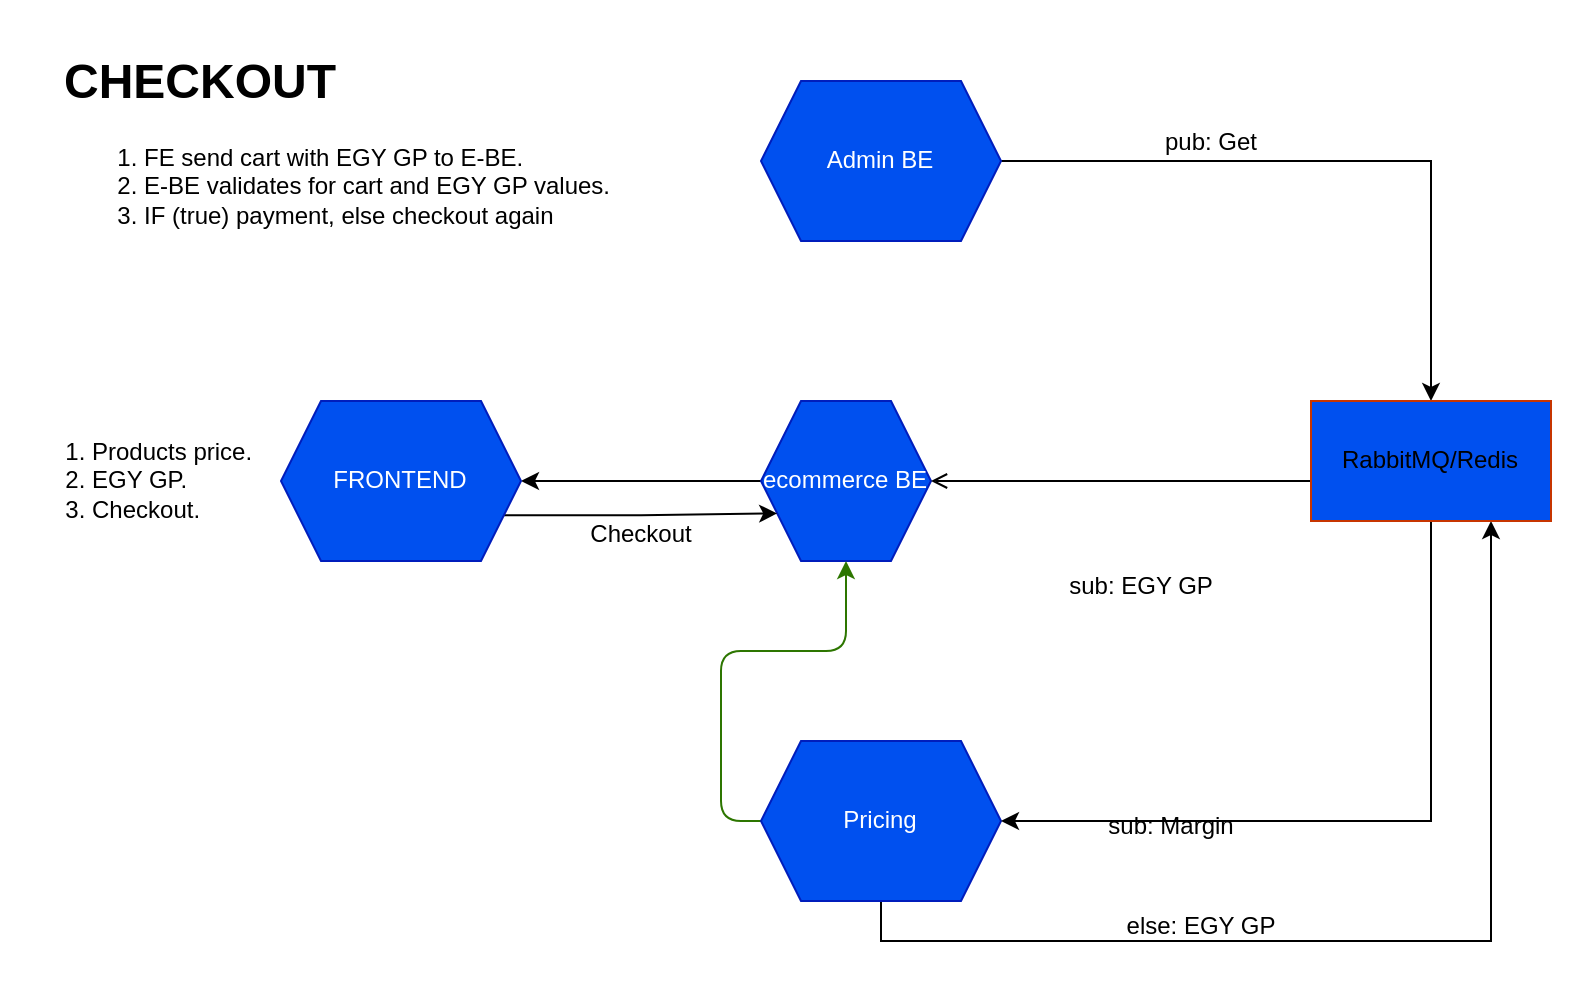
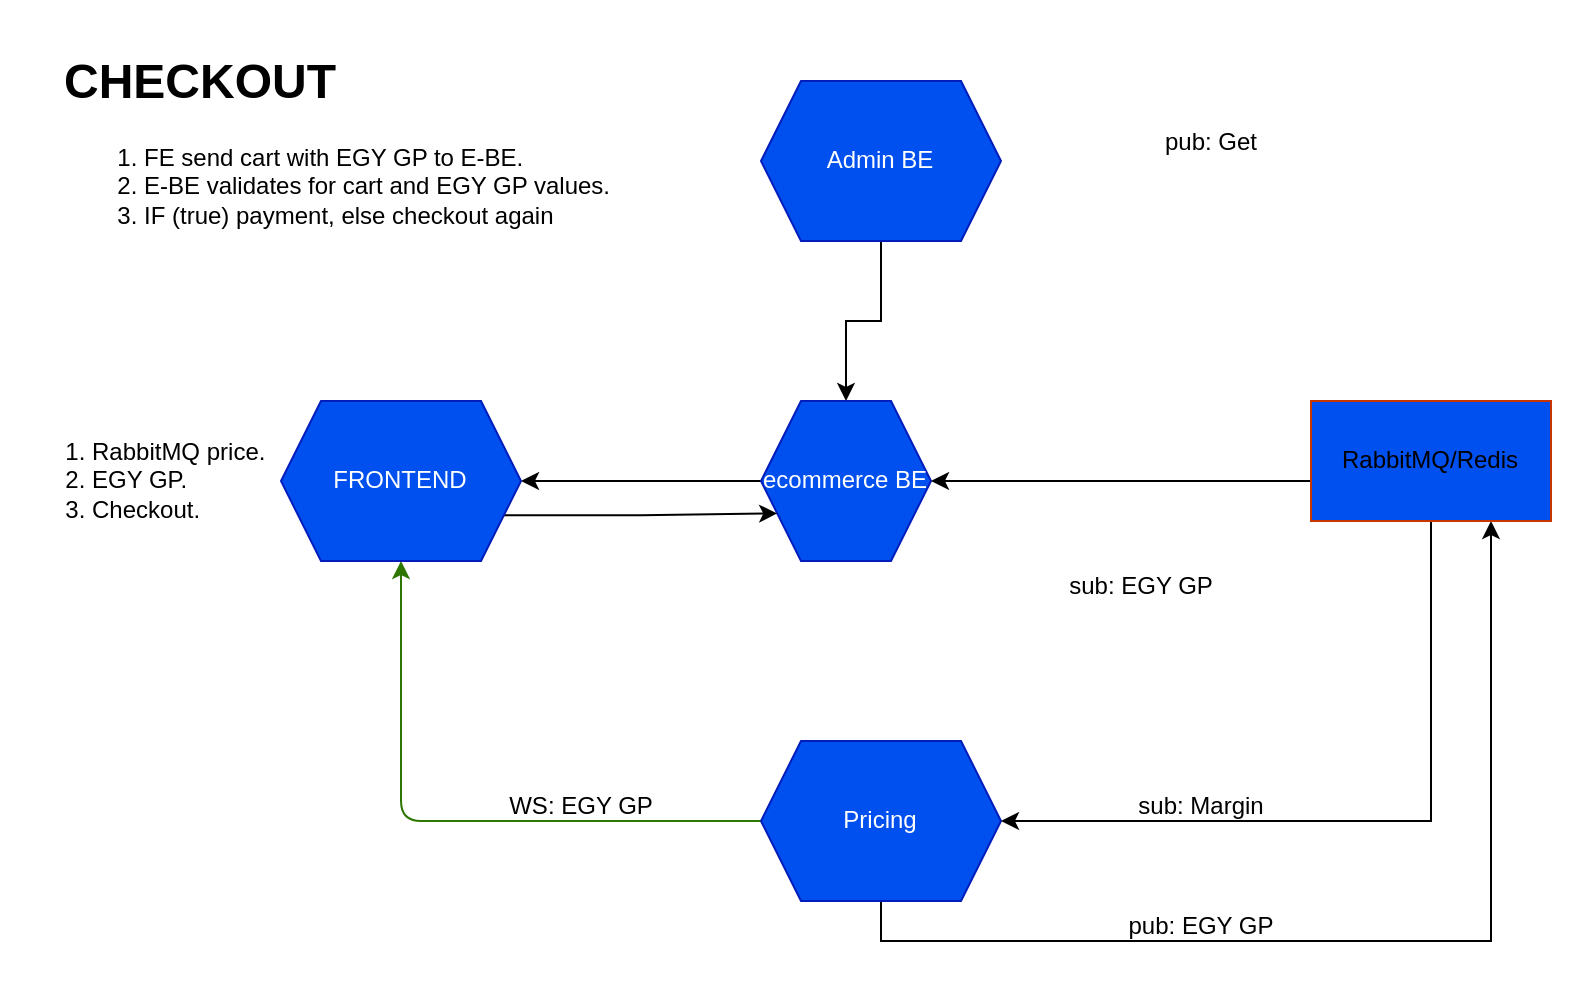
  <mxCell id="0" />
  <mxCell id="1" parent="0" />
- <mxCell id="2" style="edgeStyle=orthogonalEdgeStyle;rounded=0;orthogonalLoop=1;jettySize=auto;html=1;" edge="1" parent="1" source="3" target="11"><mxGeometry relative="1" as="geometry" /></mxCell>
+ <mxCell id="2" style="edgeStyle=orthogonalEdgeStyle;rounded=0;orthogonalLoop=1;jettySize=auto;html=1;" edge="1" parent="1" source="3" target="5"><mxGeometry relative="1" as="geometry" /></mxCell>
  <mxCell id="3" value="Admin BE" style="shape=hexagon;perimeter=hexagonPerimeter2;whiteSpace=wrap;html=1;fixedSize=1;fillColor=#0050ef;fontColor=#ffffff;strokeColor=#001DBC;" vertex="1" parent="1"><mxGeometry x="380" y="40" width="120" height="80" as="geometry" /></mxCell>
  <mxCell id="4" style="edgeStyle=orthogonalEdgeStyle;rounded=0;orthogonalLoop=1;jettySize=auto;html=1;exitX=0;exitY=0.5;exitDx=0;exitDy=0;entryX=1;entryY=0.5;entryDx=0;entryDy=0;" edge="1" parent="1" source="5" target="17"><mxGeometry relative="1" as="geometry" /></mxCell>
  <mxCell id="5" value="ecommerce BE" style="shape=hexagon;perimeter=hexagonPerimeter2;whiteSpace=wrap;html=1;fixedSize=1;fillColor=#0050ef;fontColor=#ffffff;strokeColor=#001DBC;" vertex="1" parent="1"><mxGeometry x="380" y="200" width="85" height="80" as="geometry" /></mxCell>
  <mxCell id="6" style="edgeStyle=orthogonalEdgeStyle;rounded=0;orthogonalLoop=1;jettySize=auto;html=1;exitX=0.5;exitY=1;exitDx=0;exitDy=0;entryX=0.75;entryY=1;entryDx=0;entryDy=0;" edge="1" parent="1" source="8" target="11"><mxGeometry relative="1" as="geometry"><mxPoint x="750" y="270" as="targetPoint" /></mxGeometry></mxCell>
- <mxCell id="7" style="edgeStyle=orthogonalEdgeStyle;rounded=1;orthogonalLoop=1;jettySize=auto;html=1;exitX=0;exitY=0.5;exitDx=0;exitDy=0;curved=0;fillColor=#60a917;strokeColor=#2D7600;" edge="1" parent="1" source="8" target="5"><mxGeometry relative="1" as="geometry" /></mxCell>
+ <mxCell id="7" style="edgeStyle=orthogonalEdgeStyle;rounded=1;orthogonalLoop=1;jettySize=auto;html=1;exitX=0;exitY=0.5;exitDx=0;exitDy=0;entryX=0.5;entryY=1;entryDx=0;entryDy=0;curved=0;fillColor=#60a917;strokeColor=#2D7600;" edge="1" parent="1" source="8" target="17"><mxGeometry relative="1" as="geometry" /></mxCell>
  <mxCell id="8" value="Pricing" style="shape=hexagon;perimeter=hexagonPerimeter2;whiteSpace=wrap;html=1;fixedSize=1;fillColor=#0050ef;fontColor=#ffffff;strokeColor=#001DBC;" vertex="1" parent="1"><mxGeometry x="380" y="370" width="120" height="80" as="geometry" /></mxCell>
  <mxCell id="9" style="edgeStyle=orthogonalEdgeStyle;rounded=0;orthogonalLoop=1;jettySize=auto;html=1;entryX=1;entryY=0.5;entryDx=0;entryDy=0;" edge="1" parent="1" source="11" target="8"><mxGeometry relative="1" as="geometry"><Array as="points"><mxPoint x="715" y="410" /></Array></mxGeometry></mxCell>
- <mxCell id="10" style="edgeStyle=orthogonalEdgeStyle;rounded=0;orthogonalLoop=1;jettySize=auto;html=1;entryX=1;entryY=0.5;entryDx=0;entryDy=0;endArrow=open;" edge="1" parent="1" source="11" target="5"><mxGeometry relative="1" as="geometry"><Array as="points"><mxPoint x="660" y="240" /><mxPoint x="660" y="240" /></Array></mxGeometry></mxCell>
+ <mxCell id="10" style="edgeStyle=orthogonalEdgeStyle;rounded=0;orthogonalLoop=1;jettySize=auto;html=1;entryX=1;entryY=0.5;entryDx=0;entryDy=0;" edge="1" parent="1" source="11" target="5"><mxGeometry relative="1" as="geometry"><Array as="points"><mxPoint x="660" y="240" /><mxPoint x="660" y="240" /></Array></mxGeometry></mxCell>
  <mxCell id="11" value="RabbitMQ/Redis" style="rounded=0;whiteSpace=wrap;html=1;fillColor=#0050ef;fontColor=#000000;strokeColor=#C73500;" vertex="1" parent="1"><mxGeometry x="655" y="200" width="120" height="60" as="geometry" /></mxCell>
  <mxCell id="12" value="pub: Get" style="text;html=1;align=center;verticalAlign=middle;resizable=0;points=[];autosize=1;strokeColor=none;fillColor=none;" vertex="1" parent="1"><mxGeometry x="560" y="56" width="90" height="30" as="geometry" /></mxCell>
- <mxCell id="13" value="sub: Margin" style="text;html=1;align=center;verticalAlign=middle;resizable=0;points=[];autosize=1;strokeColor=none;fillColor=none;" vertex="1" parent="1"><mxGeometry x="540" y="398" width="90" height="30" as="geometry" /></mxCell>
- <mxCell id="14" value="else: EGY GP" style="text;html=1;align=center;verticalAlign=middle;resizable=0;points=[];autosize=1;strokeColor=none;fillColor=none;" vertex="1" parent="1"><mxGeometry x="550" y="448" width="100" height="30" as="geometry" /></mxCell>
+ <mxCell id="13" value="sub: Margin" style="text;html=1;align=center;verticalAlign=middle;resizable=0;points=[];autosize=1;strokeColor=none;fillColor=none;" vertex="1" parent="1"><mxGeometry x="555" y="388" width="90" height="30" as="geometry" /></mxCell>
+ <mxCell id="14" value="pub: EGY GP" style="text;html=1;align=center;verticalAlign=middle;resizable=0;points=[];autosize=1;strokeColor=none;fillColor=none;" vertex="1" parent="1"><mxGeometry x="550" y="448" width="100" height="30" as="geometry" /></mxCell>
  <mxCell id="15" value="sub: EGY GP" style="text;html=1;align=center;verticalAlign=middle;resizable=0;points=[];autosize=1;strokeColor=none;fillColor=none;" vertex="1" parent="1"><mxGeometry x="520" y="278" width="100" height="30" as="geometry" /></mxCell>
  <mxCell id="16" style="edgeStyle=orthogonalEdgeStyle;rounded=0;orthogonalLoop=1;jettySize=auto;html=1;exitX=1;exitY=0.75;exitDx=0;exitDy=0;entryX=0;entryY=0.75;entryDx=0;entryDy=0;" edge="1" parent="1" source="17" target="5"><mxGeometry relative="1" as="geometry" /></mxCell>
  <mxCell id="17" value="FRONTEND" style="shape=hexagon;perimeter=hexagonPerimeter2;whiteSpace=wrap;html=1;fixedSize=1;fillColor=#0050ef;fontColor=#ffffff;strokeColor=#001DBC;" vertex="1" parent="1"><mxGeometry x="140" y="200" width="120" height="80" as="geometry" /></mxCell>
- <mxCell id="18" value="&lt;ol&gt;&lt;li&gt;&lt;span style=&quot;background-color: initial;&quot;&gt;Products price.&lt;/span&gt;&lt;/li&gt;&lt;li&gt;&lt;span style=&quot;background-color: initial;&quot;&gt;EGY GP.&lt;/span&gt;&lt;/li&gt;&lt;li&gt;&lt;span style=&quot;background-color: initial;&quot;&gt;Checkout.&lt;/span&gt;&lt;/li&gt;&lt;/ol&gt;" style="text;html=1;align=left;verticalAlign=middle;whiteSpace=wrap;rounded=0;spacing=-14;" vertex="1" parent="1"><mxGeometry x="20" y="180" width="110" height="120" as="geometry" /></mxCell>
+ <mxCell id="18" value="&lt;ol&gt;&lt;li&gt;&lt;span style=&quot;background-color: initial;&quot;&gt;RabbitMQ price.&lt;/span&gt;&lt;/li&gt;&lt;li&gt;&lt;span style=&quot;background-color: initial;&quot;&gt;EGY GP.&lt;/span&gt;&lt;/li&gt;&lt;li&gt;&lt;span style=&quot;background-color: initial;&quot;&gt;Checkout.&lt;/span&gt;&lt;/li&gt;&lt;/ol&gt;" style="text;html=1;align=left;verticalAlign=middle;whiteSpace=wrap;rounded=0;spacing=-14;" vertex="1" parent="1"><mxGeometry x="20" y="180" width="110" height="120" as="geometry" /></mxCell>
+ <mxCell id="19" value="WS: EGY GP" style="text;html=1;align=center;verticalAlign=middle;resizable=0;points=[];autosize=1;strokeColor=none;fillColor=none;" vertex="1" parent="1"><mxGeometry x="240" y="388" width="100" height="30" as="geometry" /></mxCell>
  <mxCell id="20" value="&lt;h1 style=&quot;margin-top: 0px;&quot;&gt;CHECKOUT&lt;/h1&gt;&lt;p&gt;&lt;/p&gt;&lt;ol&gt;&lt;li&gt;FE send cart with EGY GP to E-BE.&lt;/li&gt;&lt;li&gt;E-BE validates for cart and EGY GP values.&lt;/li&gt;&lt;li&gt;IF (true) payment, else checkout again&lt;/li&gt;&lt;/ol&gt;&lt;p&gt;&lt;/p&gt;" style="text;html=1;whiteSpace=wrap;overflow=hidden;rounded=0;" vertex="1" parent="1"><mxGeometry x="30" y="20" width="300" height="120" as="geometry" /></mxCell>
- <mxCell id="21" value="Checkout" style="text;html=1;align=center;verticalAlign=middle;resizable=0;points=[];autosize=1;strokeColor=none;fillColor=none;" vertex="1" parent="1"><mxGeometry x="285" y="252" width="70" height="30" as="geometry" /></mxCell>
